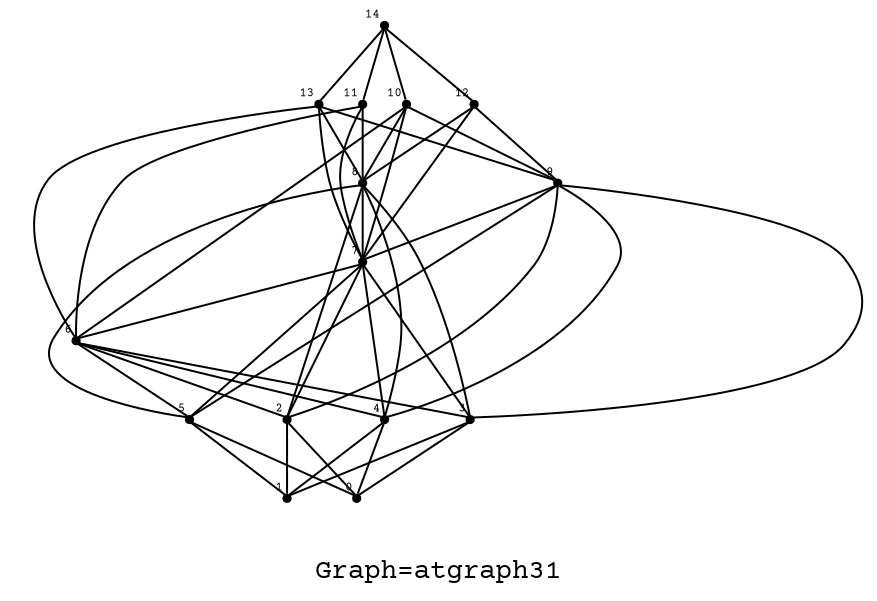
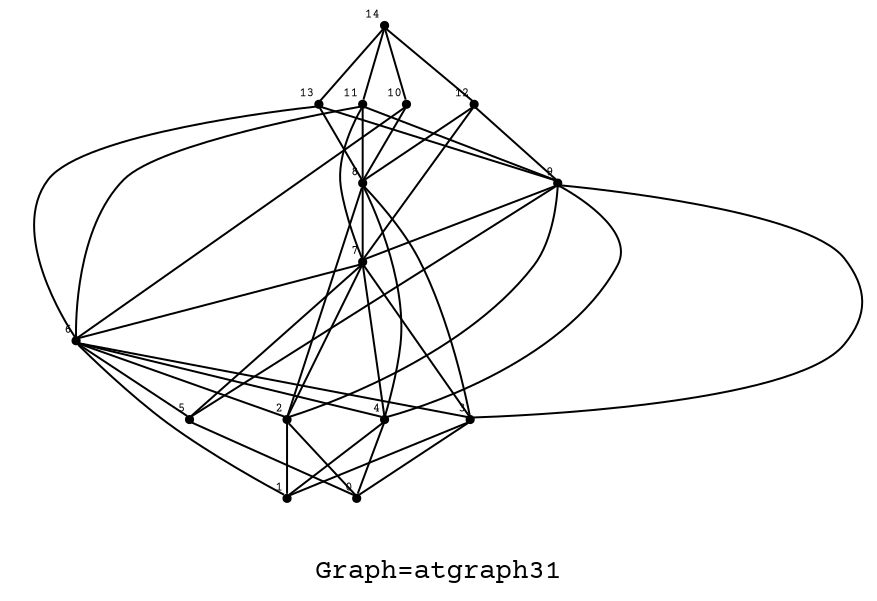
  graph {
    label="Graph=atgraph31"
    labelloc=bottom
    fontname="Courier Prime"
    node [fontsize=6 shape=point fontname="Courier Prime"]
    edge [fontname="Courier Prime"]
    0 [xlabel=0]
    1 [xlabel=1]
    2 [xlabel=2]
    3 [xlabel=3]
    4 [xlabel=4]
    5 [xlabel=5]
    6 [xlabel=6]
    7 [xlabel=7]
    8 [xlabel=8]
    9 [xlabel=9]
    10 [xlabel=10]
    11 [xlabel=11]
    12 [xlabel=12]
    13 [xlabel=13]
    14 [xlabel=14]
    2 -- 0
    2 -- 1
    3 -- 0
    3 -- 1
    4 -- 0
    4 -- 1
    5 -- 0
-   5 -- 1
+   6 -- 1
    6 -- 2
    6 -- 3
    6 -- 4
    6 -- 5
    7 -- 2
    7 -- 3
    7 -- 4
    7 -- 5
    7 -- 6
    8 -- 2
    8 -- 3
    8 -- 4
-   8 -- 5
    8 -- 7
    9 -- 2
    9 -- 3
    9 -- 4
    9 -- 5
    9 -- 7
    10 -- 6
-   10 -- 7
    10 -- 8
    11 -- 6
    11 -- 7
    11 -- 8
-   10 -- 9
+   11 -- 9
    12 -- 7
    12 -- 8
    12 -- 9
    13 -- 6
-   13 -- 7
    13 -- 8
    13 -- 9
    14 -- 10
    14 -- 11
    14 -- 12
    14 -- 13
  }
